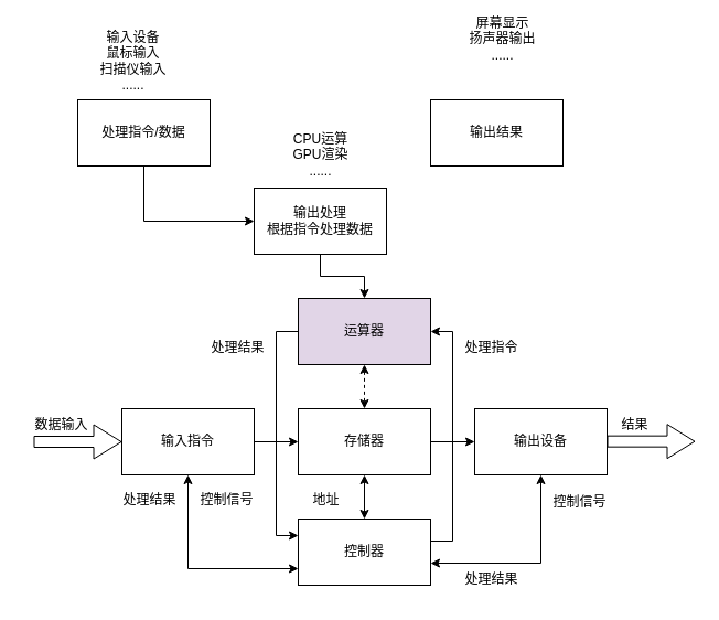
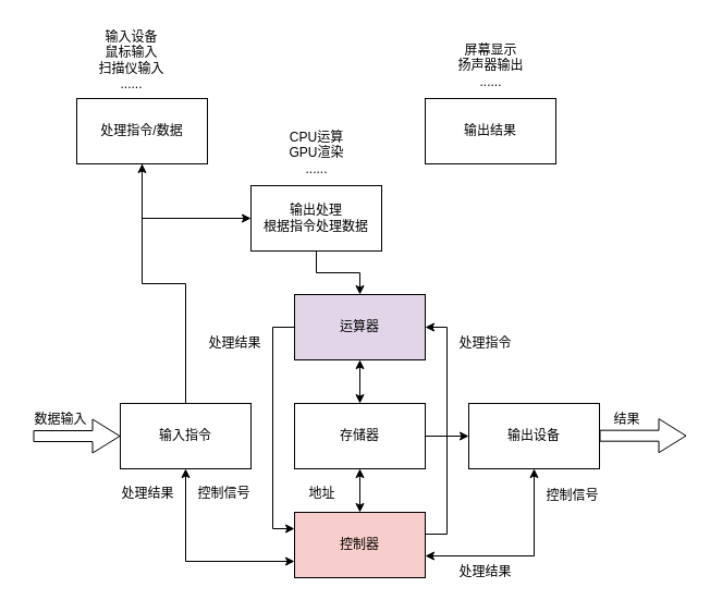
  <mxCell id="0" />
  <mxCell id="1" parent="0" />
  <mxCell id="2" value="" style="edgeStyle=orthogonalEdgeStyle;rounded=0;orthogonalLoop=1;jettySize=auto;html=1;" edge="1" parent="1" source="3" target="5"><mxGeometry relative="1" as="geometry"><Array as="points"><mxPoint x="130" y="200" /></Array></mxGeometry></mxCell>
  <mxCell id="3" value="处理指令/数据" style="whiteSpace=wrap;html=1;" vertex="1" parent="1"><mxGeometry x="70" y="90" width="120" height="60" as="geometry" /></mxCell>
  <mxCell id="4" value="" style="edgeStyle=orthogonalEdgeStyle;rounded=0;orthogonalLoop=1;jettySize=auto;html=1;" edge="1" parent="1" source="5" target="19"><mxGeometry relative="1" as="geometry" /></mxCell>
  <mxCell id="5" value="输出处理&lt;div&gt;根据指令处理数据&lt;/div&gt;" style="whiteSpace=wrap;html=1;" vertex="1" parent="1"><mxGeometry x="230" y="170" width="120" height="60" as="geometry" /></mxCell>
  <mxCell id="6" value="输出结果" style="whiteSpace=wrap;html=1;" vertex="1" parent="1"><mxGeometry x="390" y="90" width="120" height="60" as="geometry" /></mxCell>
  <mxCell id="7" value="输入设备&lt;div&gt;鼠标输入&lt;/div&gt;&lt;div&gt;扫描仪输入&lt;/div&gt;&lt;div&gt;......&lt;/div&gt;" style="text;html=1;align=center;verticalAlign=middle;resizable=0;points=[];autosize=1;strokeColor=none;fillColor=none;" vertex="1" parent="1"><mxGeometry x="80" y="20" width="80" height="70" as="geometry" /></mxCell>
  <mxCell id="8" value="CPU运算&lt;div&gt;GPU渲染&lt;/div&gt;&lt;div&gt;......&lt;/div&gt;" style="text;html=1;align=center;verticalAlign=middle;resizable=0;points=[];autosize=1;strokeColor=none;fillColor=none;" vertex="1" parent="1"><mxGeometry x="255" y="110" width="70" height="60" as="geometry" /></mxCell>
- <mxCell id="9" value="屏幕显示&lt;div&gt;扬声器输出&lt;/div&gt;&lt;div&gt;......&lt;/div&gt;" style="text;html=1;align=center;verticalAlign=middle;resizable=0;points=[];autosize=1;strokeColor=none;fillColor=none;" vertex="1" parent="1"><mxGeometry x="415" y="5" width="80" height="60" as="geometry" /></mxCell>
- <mxCell id="10" value="" style="edgeStyle=orthogonalEdgeStyle;rounded=0;orthogonalLoop=1;jettySize=auto;html=1;" edge="1" parent="1" source="12" target="15"><mxGeometry relative="1" as="geometry" /></mxCell>
+ <mxCell id="9" value="屏幕显示&lt;div&gt;扬声器输出&lt;/div&gt;&lt;div&gt;......&lt;/div&gt;" style="text;html=1;align=center;verticalAlign=middle;resizable=0;points=[];autosize=1;strokeColor=none;fillColor=none;" vertex="1" parent="1"><mxGeometry x="410" y="30" width="80" height="60" as="geometry" /></mxCell>
+ <mxCell id="10" value="" style="edgeStyle=orthogonalEdgeStyle;rounded=0;orthogonalLoop=1;jettySize=auto;html=1;" edge="1" parent="1" source="12" target="3"><mxGeometry relative="1" as="geometry" /></mxCell>
  <mxCell id="11" style="edgeStyle=orthogonalEdgeStyle;rounded=0;orthogonalLoop=1;jettySize=auto;html=1;entryX=0;entryY=0.75;entryDx=0;entryDy=0;startArrow=classic;startFill=1;" edge="1" parent="1" source="12" target="22"><mxGeometry relative="1" as="geometry"><Array as="points"><mxPoint x="170" y="515" /></Array></mxGeometry></mxCell>
  <mxCell id="12" value="输入指令" style="whiteSpace=wrap;html=1;" vertex="1" parent="1"><mxGeometry x="110" y="370" width="120" height="60" as="geometry" /></mxCell>
  <mxCell id="13" value="" style="edgeStyle=orthogonalEdgeStyle;rounded=0;orthogonalLoop=1;jettySize=auto;html=1;" edge="1" parent="1" source="15" target="16"><mxGeometry relative="1" as="geometry" /></mxCell>
  <mxCell id="14" value="" style="edgeStyle=orthogonalEdgeStyle;rounded=0;orthogonalLoop=1;jettySize=auto;html=1;startArrow=classic;startFill=1;" edge="1" parent="1" source="15" target="22"><mxGeometry relative="1" as="geometry" /></mxCell>
  <mxCell id="15" value="存储器" style="whiteSpace=wrap;html=1;" vertex="1" parent="1"><mxGeometry x="270" y="370" width="120" height="60" as="geometry" /></mxCell>
  <mxCell id="16" value="输出设备" style="whiteSpace=wrap;html=1;" vertex="1" parent="1"><mxGeometry x="430" y="370" width="120" height="60" as="geometry" /></mxCell>
- <mxCell id="17" value="" style="edgeStyle=orthogonalEdgeStyle;rounded=0;orthogonalLoop=1;jettySize=auto;html=1;startArrow=classic;startFill=1;dashed=1;" edge="1" parent="1" source="19" target="15"><mxGeometry relative="1" as="geometry" /></mxCell>
+ <mxCell id="17" value="" style="edgeStyle=orthogonalEdgeStyle;rounded=0;orthogonalLoop=1;jettySize=auto;html=1;startArrow=classic;startFill=1;" edge="1" parent="1" source="19" target="15"><mxGeometry relative="1" as="geometry" /></mxCell>
  <mxCell id="18" style="edgeStyle=orthogonalEdgeStyle;rounded=0;orthogonalLoop=1;jettySize=auto;html=1;entryX=0;entryY=0.25;entryDx=0;entryDy=0;" edge="1" parent="1" source="19" target="22"><mxGeometry relative="1" as="geometry"><Array as="points"><mxPoint x="250" y="300" /><mxPoint x="250" y="485" /></Array></mxGeometry></mxCell>
  <mxCell id="19" value="运算器" style="whiteSpace=wrap;html=1;fillColor=#e1d5e7;" vertex="1" parent="1"><mxGeometry x="270" y="270" width="120" height="60" as="geometry" /></mxCell>
  <mxCell id="20" style="edgeStyle=orthogonalEdgeStyle;rounded=0;orthogonalLoop=1;jettySize=auto;html=1;entryX=1;entryY=0.5;entryDx=0;entryDy=0;" edge="1" parent="1" source="22" target="19"><mxGeometry relative="1" as="geometry"><Array as="points"><mxPoint x="410" y="490" /><mxPoint x="410" y="300" /></Array></mxGeometry></mxCell>
  <mxCell id="21" style="edgeStyle=orthogonalEdgeStyle;rounded=0;orthogonalLoop=1;jettySize=auto;html=1;entryX=0.5;entryY=1;entryDx=0;entryDy=0;startArrow=classic;startFill=1;" edge="1" parent="1" source="22" target="16"><mxGeometry relative="1" as="geometry"><Array as="points"><mxPoint x="490" y="510" /></Array></mxGeometry></mxCell>
- <mxCell id="22" value="控制器" style="whiteSpace=wrap;html=1;" vertex="1" parent="1"><mxGeometry x="270" y="470" width="120" height="60" as="geometry" /></mxCell>
+ <mxCell id="22" value="控制器" style="whiteSpace=wrap;html=1;fillColor=#f8cecc;" vertex="1" parent="1"><mxGeometry x="270" y="470" width="120" height="60" as="geometry" /></mxCell>
  <mxCell id="23" value="数据输入" style="text;html=1;align=center;verticalAlign=middle;resizable=0;points=[];autosize=1;strokeColor=none;fillColor=none;" vertex="1" parent="1"><mxGeometry x="20" y="370" width="70" height="30" as="geometry" /></mxCell>
  <mxCell id="24" value="结果" style="text;html=1;align=center;verticalAlign=middle;resizable=0;points=[];autosize=1;strokeColor=none;fillColor=none;" vertex="1" parent="1"><mxGeometry x="550" y="370" width="50" height="30" as="geometry" /></mxCell>
  <mxCell id="25" value="" style="edgeStyle=none;orthogonalLoop=1;jettySize=auto;html=1;shape=flexArrow;rounded=1;startSize=8;endSize=8;" edge="1" parent="1"><mxGeometry width="100" relative="1" as="geometry"><mxPoint x="30" y="400" as="sourcePoint" /><mxPoint x="110" y="400" as="targetPoint" /><Array as="points" /></mxGeometry></mxCell>
  <mxCell id="26" value="" style="edgeStyle=none;orthogonalLoop=1;jettySize=auto;html=1;shape=flexArrow;rounded=1;startSize=8;endSize=8;" edge="1" parent="1"><mxGeometry width="100" relative="1" as="geometry"><mxPoint x="550" y="399.66" as="sourcePoint" /><mxPoint x="630" y="399.66" as="targetPoint" /><Array as="points" /></mxGeometry></mxCell>
  <mxCell id="27" value="地址" style="text;html=1;align=center;verticalAlign=middle;resizable=0;points=[];autosize=1;strokeColor=none;fillColor=none;" vertex="1" parent="1"><mxGeometry x="270" y="438" width="50" height="30" as="geometry" /></mxCell>
  <mxCell id="28" value="处理指令" style="text;html=1;align=center;verticalAlign=middle;resizable=0;points=[];autosize=1;strokeColor=none;fillColor=none;" vertex="1" parent="1"><mxGeometry x="410" y="300" width="70" height="30" as="geometry" /></mxCell>
  <mxCell id="29" value="处理结果" style="text;html=1;align=center;verticalAlign=middle;resizable=0;points=[];autosize=1;strokeColor=none;fillColor=none;" vertex="1" parent="1"><mxGeometry x="180" y="300" width="70" height="30" as="geometry" /></mxCell>
  <mxCell id="30" value="控制信号" style="text;html=1;align=center;verticalAlign=middle;resizable=0;points=[];autosize=1;strokeColor=none;fillColor=none;" vertex="1" parent="1"><mxGeometry x="490" y="440" width="70" height="30" as="geometry" /></mxCell>
  <mxCell id="31" value="控制信号" style="text;html=1;align=center;verticalAlign=middle;resizable=0;points=[];autosize=1;strokeColor=none;fillColor=none;" vertex="1" parent="1"><mxGeometry x="170" y="438" width="70" height="30" as="geometry" /></mxCell>
  <mxCell id="32" value="处理结果" style="text;html=1;align=center;verticalAlign=middle;resizable=0;points=[];autosize=1;strokeColor=none;fillColor=none;" vertex="1" parent="1"><mxGeometry x="100" y="438" width="70" height="30" as="geometry" /></mxCell>
  <mxCell id="33" value="处理结果" style="text;html=1;align=center;verticalAlign=middle;resizable=0;points=[];autosize=1;strokeColor=none;fillColor=none;" vertex="1" parent="1"><mxGeometry x="410" y="510" width="70" height="30" as="geometry" /></mxCell>
